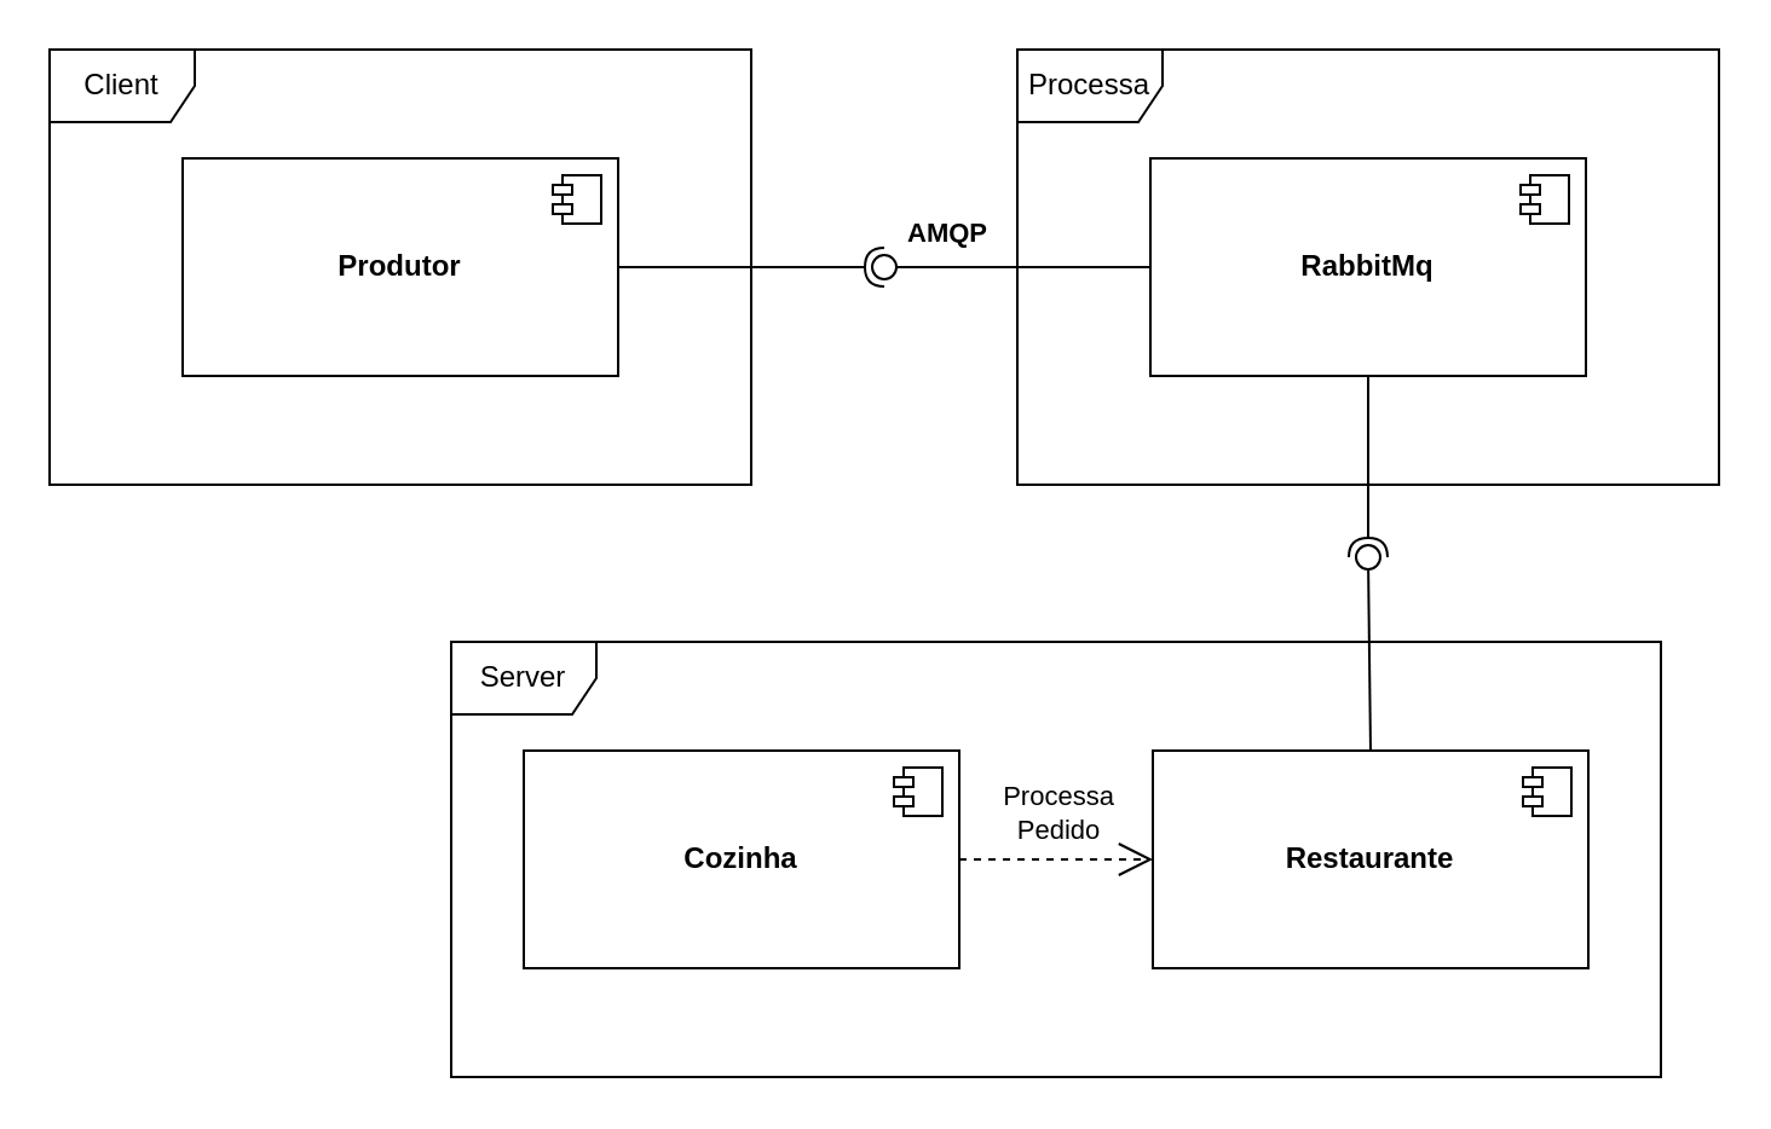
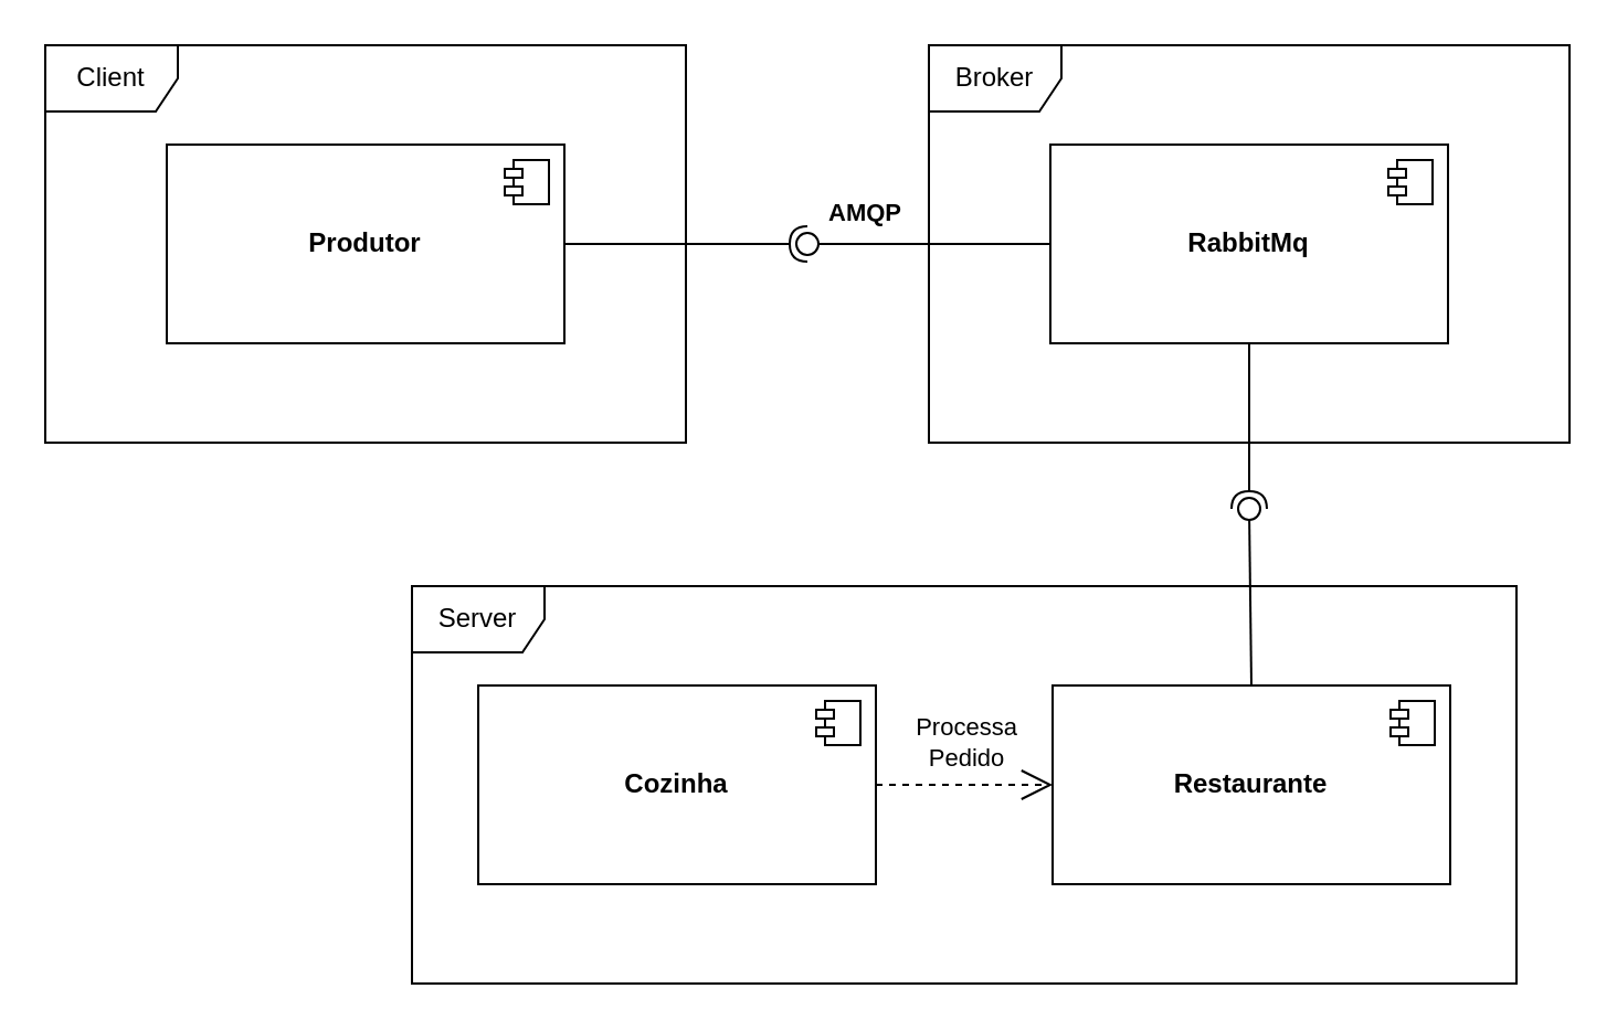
  <mxCell id="0" />
  <mxCell id="1" parent="0" />
  <mxCell id="2" value="&lt;b&gt;Produtor&lt;/b&gt;" style="html=1;dropTarget=0;whiteSpace=wrap;" vertex="1" parent="1"><mxGeometry x="75" y="65" width="180" height="90" as="geometry" /></mxCell>
  <mxCell id="3" value="" style="shape=module;jettyWidth=8;jettyHeight=4;" vertex="1" parent="2"><mxGeometry x="1" width="20" height="20" relative="1" as="geometry"><mxPoint x="-27" y="7" as="offset" /></mxGeometry></mxCell>
  <mxCell id="4" value="&lt;b&gt;Restaurante&lt;/b&gt;" style="html=1;dropTarget=0;whiteSpace=wrap;" vertex="1" parent="1"><mxGeometry x="476" y="310" width="180" height="90" as="geometry" /></mxCell>
  <mxCell id="5" value="" style="shape=module;jettyWidth=8;jettyHeight=4;" vertex="1" parent="4"><mxGeometry x="1" width="20" height="20" relative="1" as="geometry"><mxPoint x="-27" y="7" as="offset" /></mxGeometry></mxCell>
  <mxCell id="6" value="&lt;b&gt;Cozinha&lt;/b&gt;" style="html=1;dropTarget=0;whiteSpace=wrap;" vertex="1" parent="1"><mxGeometry x="216" y="310" width="180" height="90" as="geometry" /></mxCell>
  <mxCell id="7" value="" style="shape=module;jettyWidth=8;jettyHeight=4;" vertex="1" parent="6"><mxGeometry x="1" width="20" height="20" relative="1" as="geometry"><mxPoint x="-27" y="7" as="offset" /></mxGeometry></mxCell>
  <mxCell id="8" value="Server" style="shape=umlFrame;whiteSpace=wrap;html=1;pointerEvents=0;" vertex="1" parent="1"><mxGeometry x="186" y="265" width="500" height="180" as="geometry" /></mxCell>
  <mxCell id="9" value="" style="endArrow=open;endSize=12;dashed=1;html=1;rounded=0;" edge="1" parent="1" source="6" target="4"><mxGeometry width="160" relative="1" as="geometry"><mxPoint x="266" y="365" as="sourcePoint" /><mxPoint x="426" y="365" as="targetPoint" /></mxGeometry></mxCell>
  <mxCell id="10" value="Processa&lt;br&gt;Pedido" style="edgeLabel;html=1;align=center;verticalAlign=middle;resizable=0;points=[];" vertex="1" connectable="0" parent="9"><mxGeometry x="-0.188" y="2" relative="1" as="geometry"><mxPoint x="8" y="-18" as="offset" /></mxGeometry></mxCell>
  <mxCell id="11" value="&lt;b&gt;RabbitMq&lt;/b&gt;" style="html=1;dropTarget=0;whiteSpace=wrap;" vertex="1" parent="1"><mxGeometry x="475" y="65" width="180" height="90" as="geometry" /></mxCell>
  <mxCell id="12" value="" style="shape=module;jettyWidth=8;jettyHeight=4;" vertex="1" parent="11"><mxGeometry x="1" width="20" height="20" relative="1" as="geometry"><mxPoint x="-27" y="7" as="offset" /></mxGeometry></mxCell>
  <mxCell id="13" value="Client" style="shape=umlFrame;whiteSpace=wrap;html=1;pointerEvents=0;" vertex="1" parent="1"><mxGeometry x="20" y="20" width="290" height="180" as="geometry" /></mxCell>
  <mxCell id="14" value="" style="rounded=0;orthogonalLoop=1;jettySize=auto;html=1;endArrow=halfCircle;endFill=0;endSize=6;strokeWidth=1;sketch=0;" edge="1" target="17" parent="1" source="2"><mxGeometry relative="1" as="geometry"><mxPoint x="385" y="110" as="sourcePoint" /></mxGeometry></mxCell>
  <mxCell id="15" value="" style="rounded=0;orthogonalLoop=1;jettySize=auto;html=1;endArrow=oval;endFill=0;sketch=0;sourcePerimeterSpacing=0;targetPerimeterSpacing=0;endSize=10;" edge="1" target="17" parent="1" source="11"><mxGeometry relative="1" as="geometry"><mxPoint x="345" y="110" as="sourcePoint" /></mxGeometry></mxCell>
  <mxCell id="16" value="&lt;strong&gt;AMQP&lt;/strong&gt;" style="edgeLabel;html=1;align=center;verticalAlign=middle;resizable=0;points=[];" vertex="1" connectable="0" parent="15"><mxGeometry x="0.336" y="2" relative="1" as="geometry"><mxPoint x="-12" y="-17" as="offset" /></mxGeometry></mxCell>
  <mxCell id="17" value="" style="ellipse;whiteSpace=wrap;html=1;align=center;aspect=fixed;fillColor=none;strokeColor=none;resizable=0;perimeter=centerPerimeter;rotatable=0;allowArrows=0;points=[];outlineConnect=1;" vertex="1" parent="1"><mxGeometry x="360" y="105" width="10" height="10" as="geometry" /></mxCell>
- <mxCell id="18" value="Processa" style="shape=umlFrame;whiteSpace=wrap;html=1;pointerEvents=0;" vertex="1" parent="1"><mxGeometry x="420" y="20" width="290" height="180" as="geometry" /></mxCell>
+ <mxCell id="18" value="Broker" style="shape=umlFrame;whiteSpace=wrap;html=1;pointerEvents=0;" vertex="1" parent="1"><mxGeometry x="420" y="20" width="290" height="180" as="geometry" /></mxCell>
  <mxCell id="19" value="" style="rounded=0;orthogonalLoop=1;jettySize=auto;html=1;endArrow=halfCircle;endFill=0;endSize=6;strokeWidth=1;sketch=0;" edge="1" target="21" parent="1" source="11"><mxGeometry relative="1" as="geometry"><mxPoint x="585" y="230" as="sourcePoint" /></mxGeometry></mxCell>
  <mxCell id="20" value="" style="rounded=0;orthogonalLoop=1;jettySize=auto;html=1;endArrow=oval;endFill=0;sketch=0;sourcePerimeterSpacing=0;targetPerimeterSpacing=0;endSize=10;exitX=0.5;exitY=0;exitDx=0;exitDy=0;" edge="1" target="21" parent="1" source="4"><mxGeometry relative="1" as="geometry"><mxPoint x="545" y="230" as="sourcePoint" /></mxGeometry></mxCell>
  <mxCell id="21" value="" style="ellipse;whiteSpace=wrap;html=1;align=center;aspect=fixed;fillColor=none;strokeColor=none;resizable=0;perimeter=centerPerimeter;rotatable=0;allowArrows=0;points=[];outlineConnect=1;" vertex="1" parent="1"><mxGeometry x="560" y="225" width="10" height="10" as="geometry" /></mxCell>
